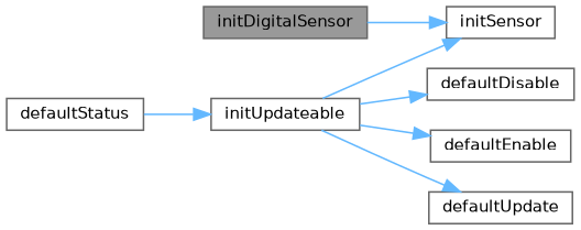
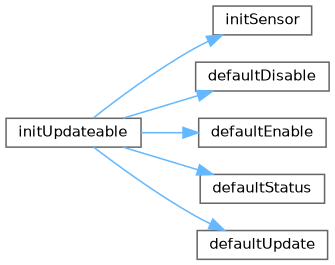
  digraph {
    rankdir=LR
    node [color=grey40 fillcolor=white fontname=Helvetica fontsize=10 shape=box style=filled]
    edge [color=steelblue1 fontname=Helvetica fontsize=10 labelfontname=Helvetica labelfontsize=10 style=solid]
-   n1 [color=gray40 fillcolor=grey60 fontcolor=black height=0.2 label=initDigitalSensor width=0.4]
    n2 [height=0.2 label=initSensor width=0.4]
    n3 [height=0.2 label=initUpdateable width=0.4]
    n4 [height=0.2 label=defaultDisable width=0.4]
    n5 [height=0.2 label=defaultEnable width=0.4]
    n6 [height=0.2 label=defaultStatus width=0.4]
    n7 [height=0.2 label=defaultUpdate width=0.4]
-   n1 -> n2
    n3 -> n2
    n3 -> n4
    n3 -> n5
-   n6 -> n3
+   n3 -> n6
    n3 -> n7
  }
